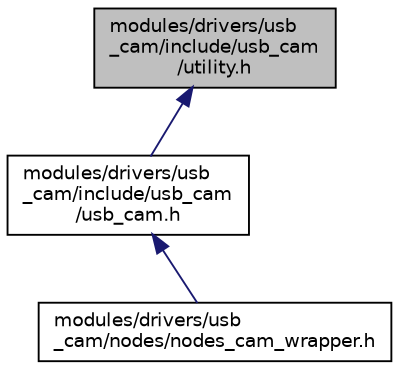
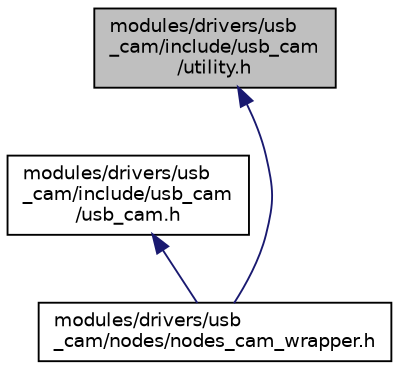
  digraph {
    node [color=black fillcolor=white fontname=Helvetica fontsize=10 shape=record style=filled]
    edge [color=midnightblue dir=back fontname=Helvetica fontsize=10 labelfontname=Helvetica labelfontsize=10 style=solid]
    n1 [fillcolor=grey75 fontcolor=black height=0.2 label="modules/drivers/usb\l_cam/include/usb_cam\l/utility.h" width=0.4]
    n2 [height=0.2 label="modules/drivers/usb\l_cam/include/usb_cam\l/usb_cam.h" width=0.4]
    n3 [height=0.2 label="modules/drivers/usb\l_cam/nodes/nodes_cam_wrapper.h" width=0.4]
-   n1 -> n2
+   n1 -> n3
    n2 -> n3
  }
